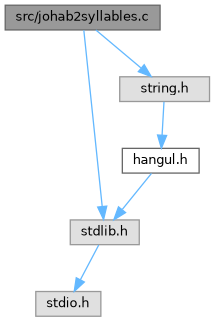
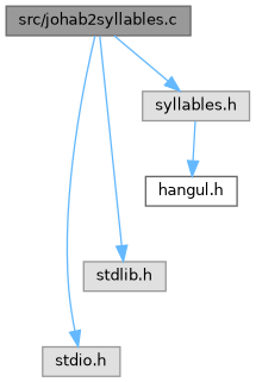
  digraph {
    node [color=grey60 fillcolor="#E0E0E0" fontname=Helvetica fontsize=10 shape=box style=filled]
    edge [color=steelblue1 fontname=Helvetica fontsize=10 labelfontname=Helvetica labelfontsize=10 style=solid]
    n1 [color=gray40 fillcolor=grey60 fontcolor=black height=0.2 label="src/johab2syllables.c" width=0.4]
    n2 [height=0.2 label="stdio.h" width=0.4]
    n3 [height=0.2 label="stdlib.h" width=0.4]
-   n4 [height=0.2 label="string.h" width=0.4]
+   n4 [height=0.2 label="syllables.h" width=0.4]
    n5 [color=grey40 fillcolor=white height=0.2 label="hangul.h" width=0.4]
-   n3 -> n2
+   n1 -> n2
    n1 -> n3
    n1 -> n4
    n4 -> n5
-   n5 -> n3
  }
